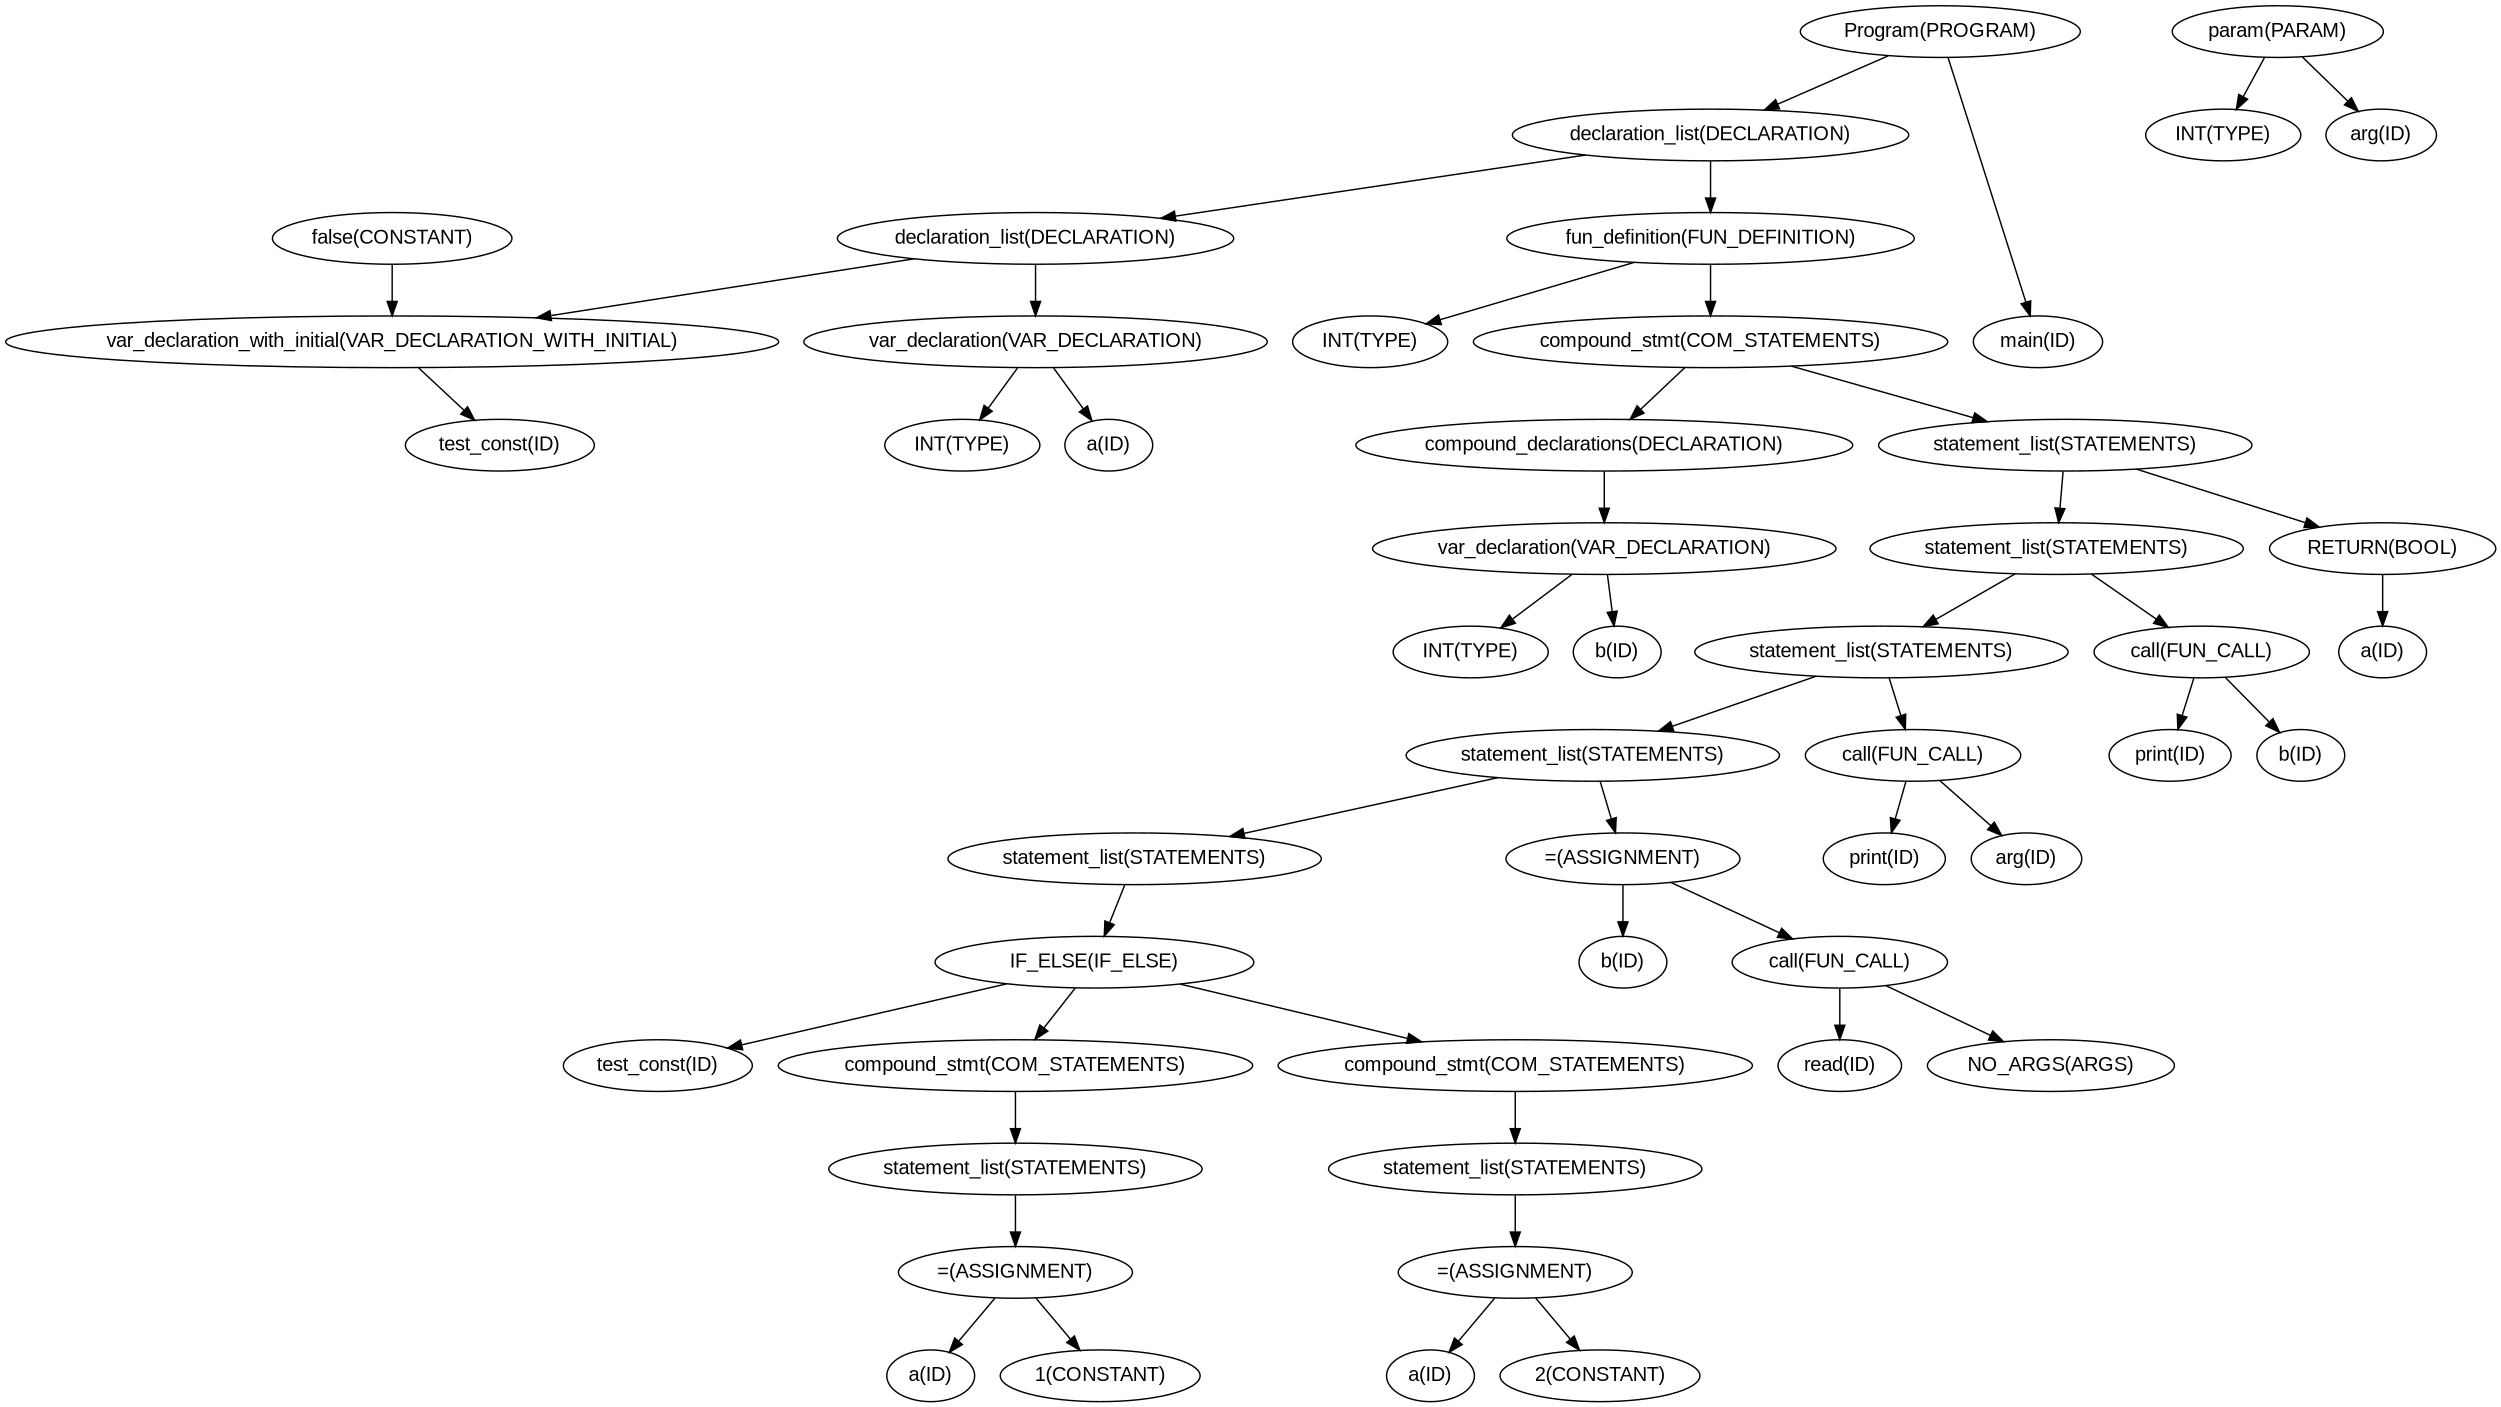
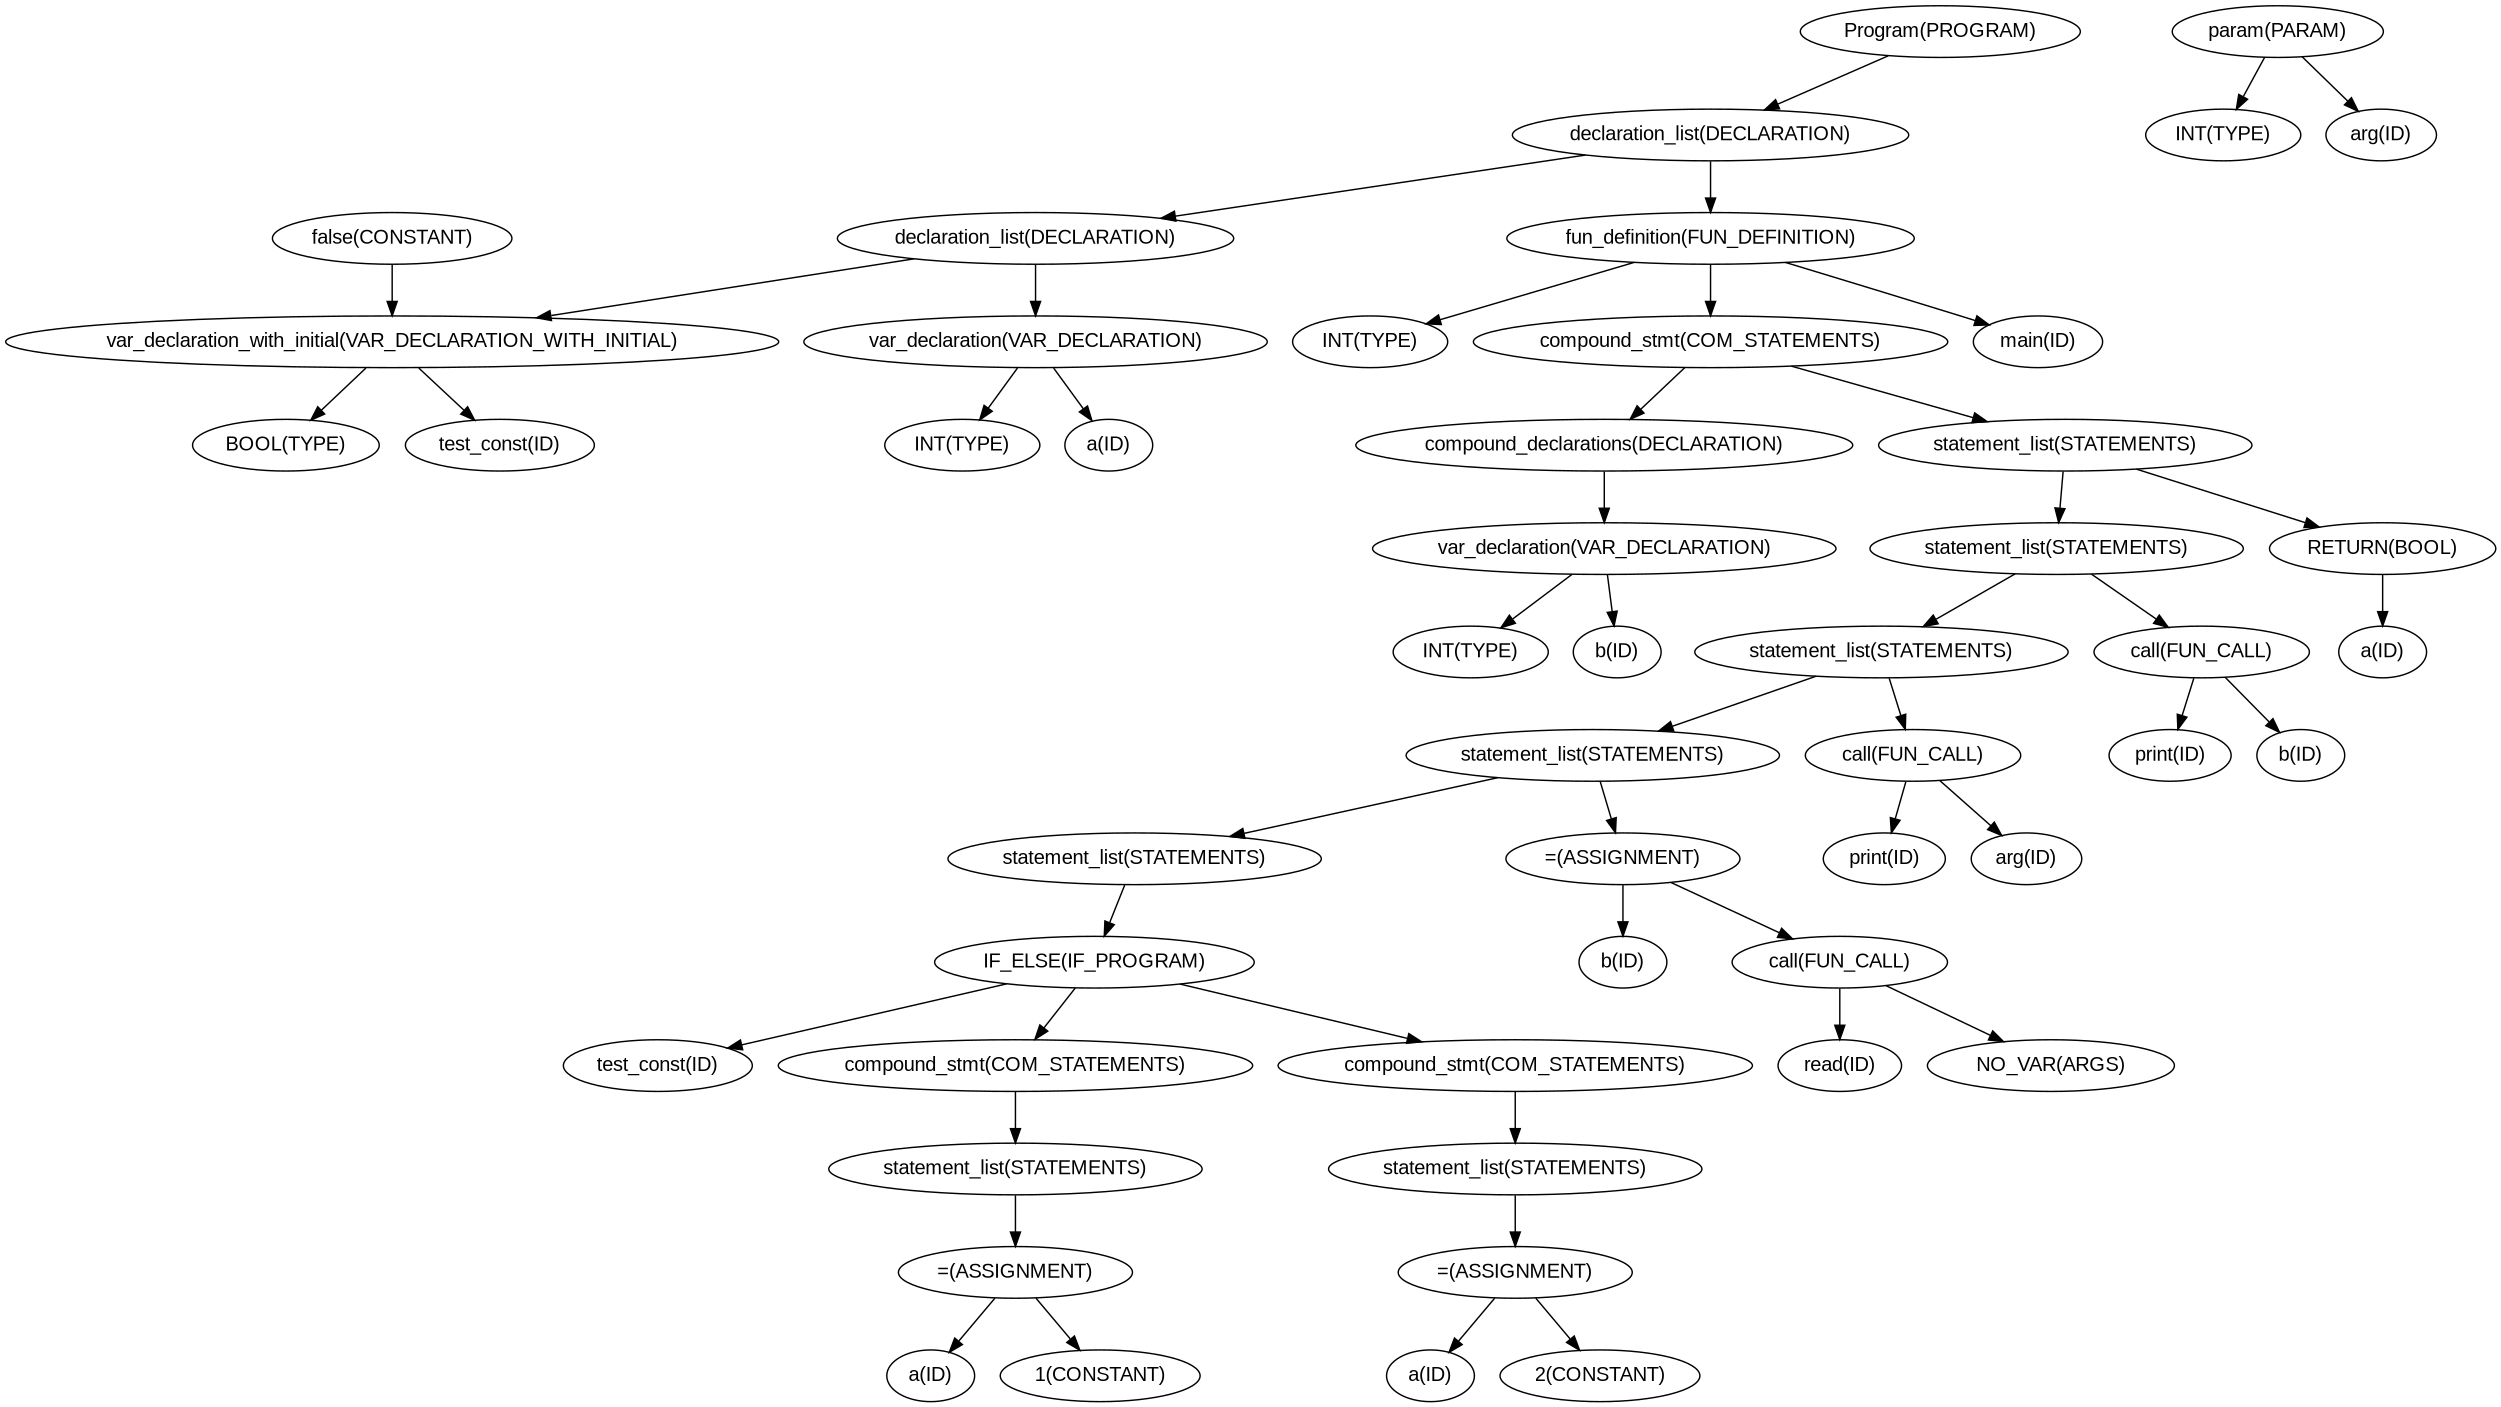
  digraph {
    fontname="Liberation Sans"
    node [fontname="Liberation Sans"]
    edge [fontname="Liberation Sans"]
    n1 [label="Program(PROGRAM)"]
    n2 [label="declaration_list(DECLARATION)"]
    n3 [label="declaration_list(DECLARATION)"]
    n4 [label="fun_definition(FUN_DEFINITION)"]
    n5 [label="var_declaration_with_initial(VAR_DECLARATION_WITH_INITIAL)"]
    n6 [label="var_declaration(VAR_DECLARATION)"]
    n7 [label="INT(TYPE)"]
    n8 [label="main(ID)"]
    n9 [label="compound_stmt(COM_STATEMENTS)"]
+   n10 [label="BOOL(TYPE)"]
    n11 [label="test_const(ID)"]
    n12 [label="INT(TYPE)"]
    n13 [label="a(ID)"]
    n14 [label="false(CONSTANT)"]
    n15 [label="param(PARAM)"]
    n16 [label="INT(TYPE)"]
    n17 [label="arg(ID)"]
    n18 [label="compound_declarations(DECLARATION)"]
    n19 [label="statement_list(STATEMENTS)"]
    n20 [label="var_declaration(VAR_DECLARATION)"]
    n21 [label="statement_list(STATEMENTS)"]
    n22 [label="RETURN(BOOL)"]
    n23 [label="INT(TYPE)"]
    n24 [label="b(ID)"]
    n25 [label="statement_list(STATEMENTS)"]
    n26 [label="call(FUN_CALL)"]
    n27 [label="a(ID)"]
    n28 [label="statement_list(STATEMENTS)"]
    n29 [label="call(FUN_CALL)"]
    n30 [label="print(ID)"]
    n31 [label="b(ID)"]
    n32 [label="statement_list(STATEMENTS)"]
    n33 [label="=(ASSIGNMENT)"]
    n34 [label="print(ID)"]
    n35 [label="arg(ID)"]
-   n36 [label="IF_ELSE(IF_ELSE)"]
+   n36 [label="IF_ELSE(IF_PROGRAM)"]
    n37 [label="b(ID)"]
    n38 [label="call(FUN_CALL)"]
    n39 [label="test_const(ID)"]
    n40 [label="compound_stmt(COM_STATEMENTS)"]
    n41 [label="compound_stmt(COM_STATEMENTS)"]
    n42 [label="statement_list(STATEMENTS)"]
    n43 [label="statement_list(STATEMENTS)"]
    n44 [label="=(ASSIGNMENT)"]
    n45 [label="a(ID)"]
    n46 [label="1(CONSTANT)"]
    n47 [label="=(ASSIGNMENT)"]
    n48 [label="a(ID)"]
    n49 [label="2(CONSTANT)"]
    n50 [label="read(ID)"]
-   n51 [label="NO_ARGS(ARGS)"]
+   n51 [label="NO_VAR(ARGS)"]
    n1 -> n2
    n2 -> n3
    n2 -> n4
    n3 -> n5
    n3 -> n6
    n4 -> n7
-   n1 -> n8
+   n4 -> n8
    n4 -> n9
+   n5 -> n10
    n5 -> n11
    n6 -> n12
    n6 -> n13
    n9 -> n18
    n9 -> n19
    n14 -> n5
    n15 -> n16
    n15 -> n17
    n18 -> n20
    n19 -> n21
    n19 -> n22
    n20 -> n23
    n20 -> n24
    n21 -> n25
    n21 -> n26
    n22 -> n27
    n25 -> n28
    n25 -> n29
    n26 -> n30
    n26 -> n31
    n28 -> n32
    n28 -> n33
    n29 -> n34
    n29 -> n35
    n32 -> n36
    n33 -> n37
    n33 -> n38
    n36 -> n39
    n36 -> n40
    n36 -> n41
    n38 -> n50
    n38 -> n51
    n40 -> n42
    n41 -> n43
    n42 -> n44
    n43 -> n47
    n44 -> n45
    n44 -> n46
    n47 -> n48
    n47 -> n49
  }
